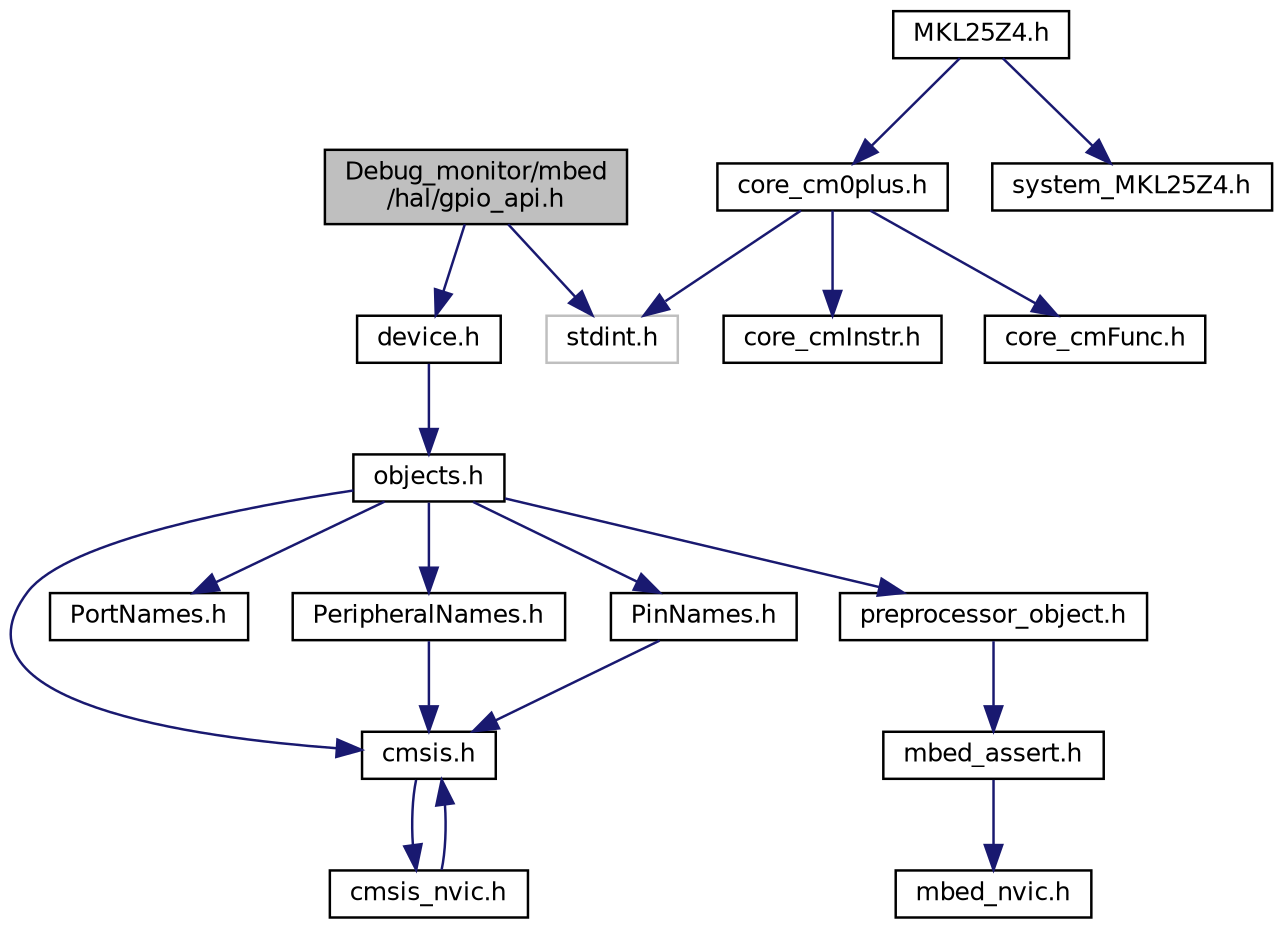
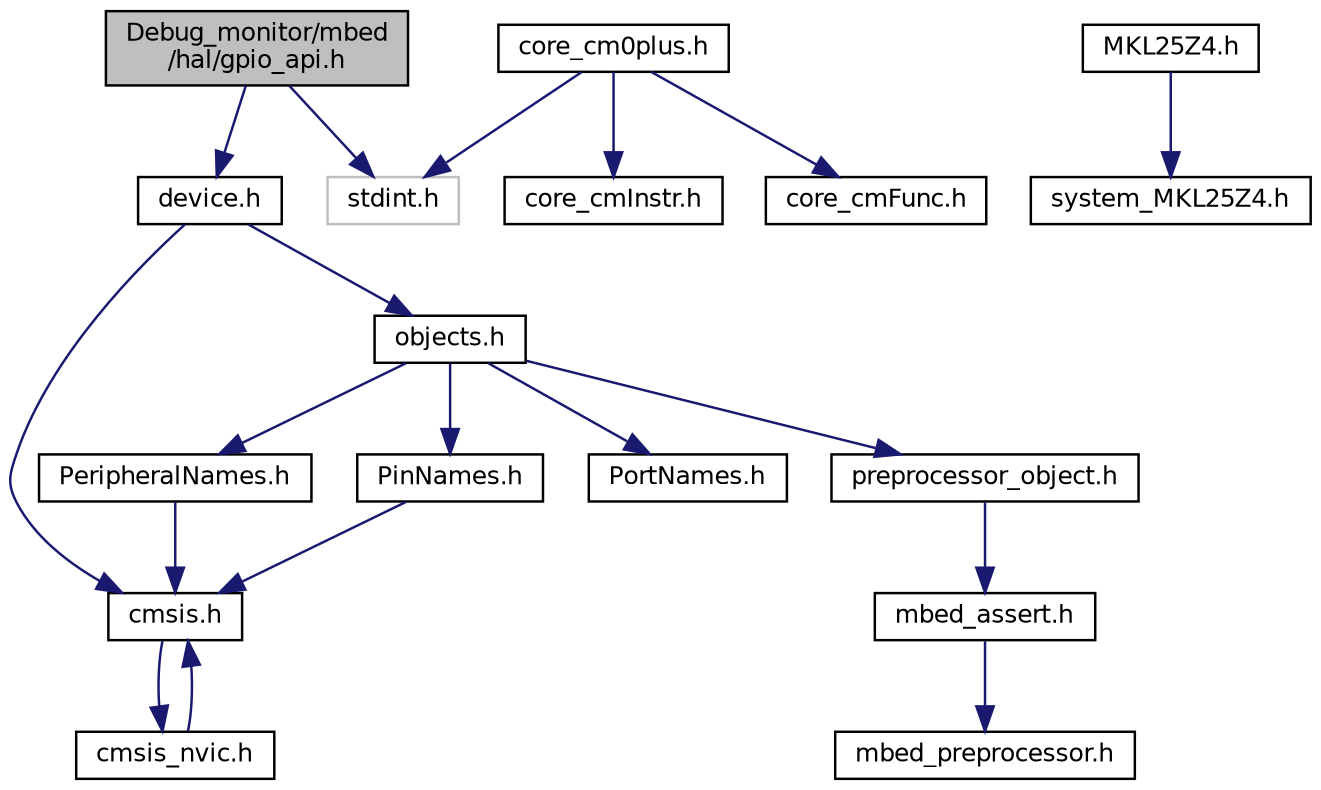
  digraph {
    node [color=black fillcolor=white fontname=Helvetica fontsize=10 shape=record style=filled]
    edge [color=midnightblue fontname=Helvetica fontsize=10 labelfontname=Helvetica labelfontsize=10 style=solid]
    n1 [fillcolor=grey75 fontcolor=black height=0.2 label="Debug_monitor/mbed\l/hal/gpio_api.h" width=0.4]
    n2 [color=grey75 height=0.2 label="stdint.h" width=0.4]
    n3 [height=0.2 label="device.h" width=0.4]
    n4 [height=0.2 label="objects.h" width=0.4]
    n5 [height=0.2 label="cmsis.h" width=0.4]
    n6 [height=0.2 label="PortNames.h" width=0.4]
    n7 [height=0.2 label="PeripheralNames.h" width=0.4]
    n8 [height=0.2 label="PinNames.h" width=0.4]
    n9 [height=0.2 label="preprocessor_object.h" width=0.4]
    n10 [height=0.2 label="cmsis_nvic.h" width=0.4]
    n11 [height=0.2 label="mbed_assert.h" width=0.4]
    n12 [height=0.2 label="MKL25Z4.h" width=0.4]
    n13 [height=0.2 label="core_cm0plus.h" width=0.4]
    n14 [height=0.2 label="system_MKL25Z4.h" width=0.4]
    n15 [height=0.2 label="core_cmInstr.h" width=0.4]
    n16 [height=0.2 label="core_cmFunc.h" width=0.4]
-   n17 [height=0.2 label="mbed_nvic.h" width=0.4]
+   n17 [height=0.2 label="mbed_preprocessor.h" width=0.4]
    n1 -> n2
    n1 -> n3
    n3 -> n4
-   n4 -> n5
+   n3 -> n5
    n4 -> n6
    n4 -> n7
    n4 -> n8
    n4 -> n9
    n5 -> n10
    n7 -> n5
    n8 -> n5
    n9 -> n11
    n10 -> n5
    n11 -> n17
-   n12 -> n13
    n12 -> n14
    n13 -> n2
    n13 -> n15
    n13 -> n16
  }
